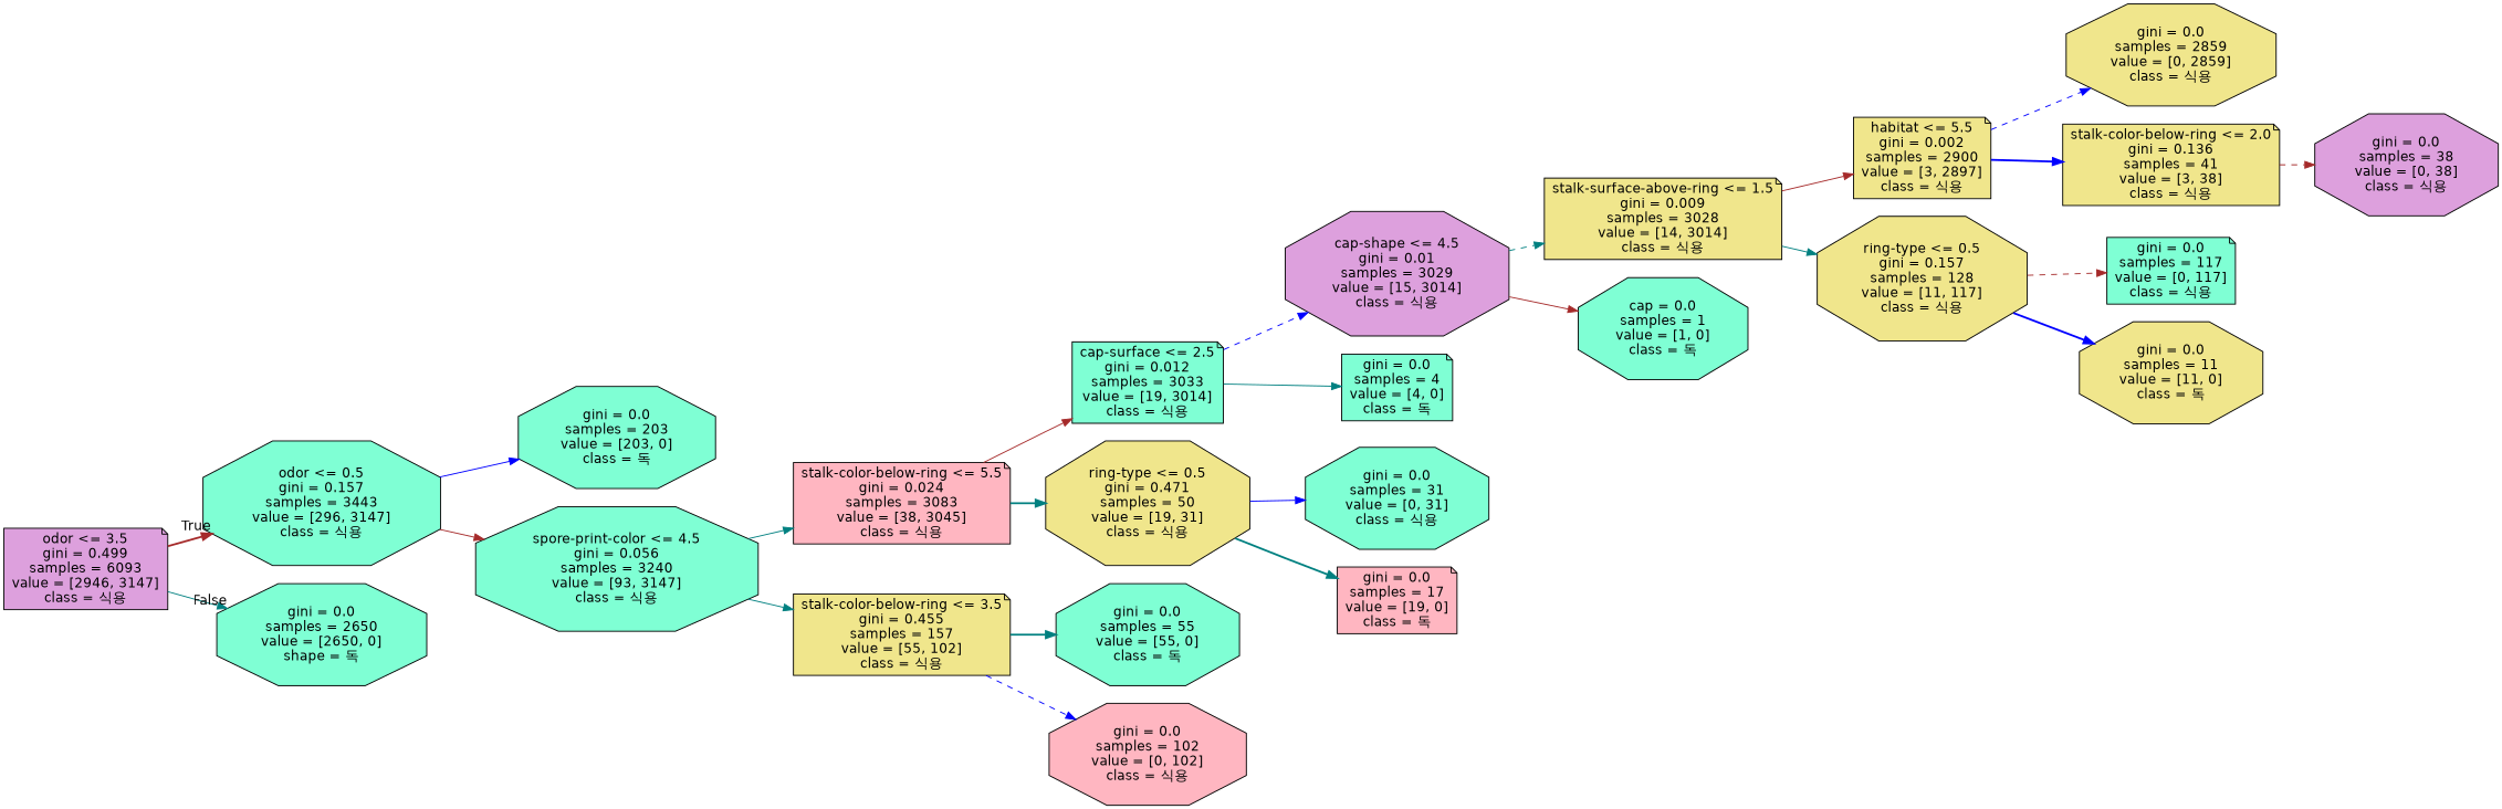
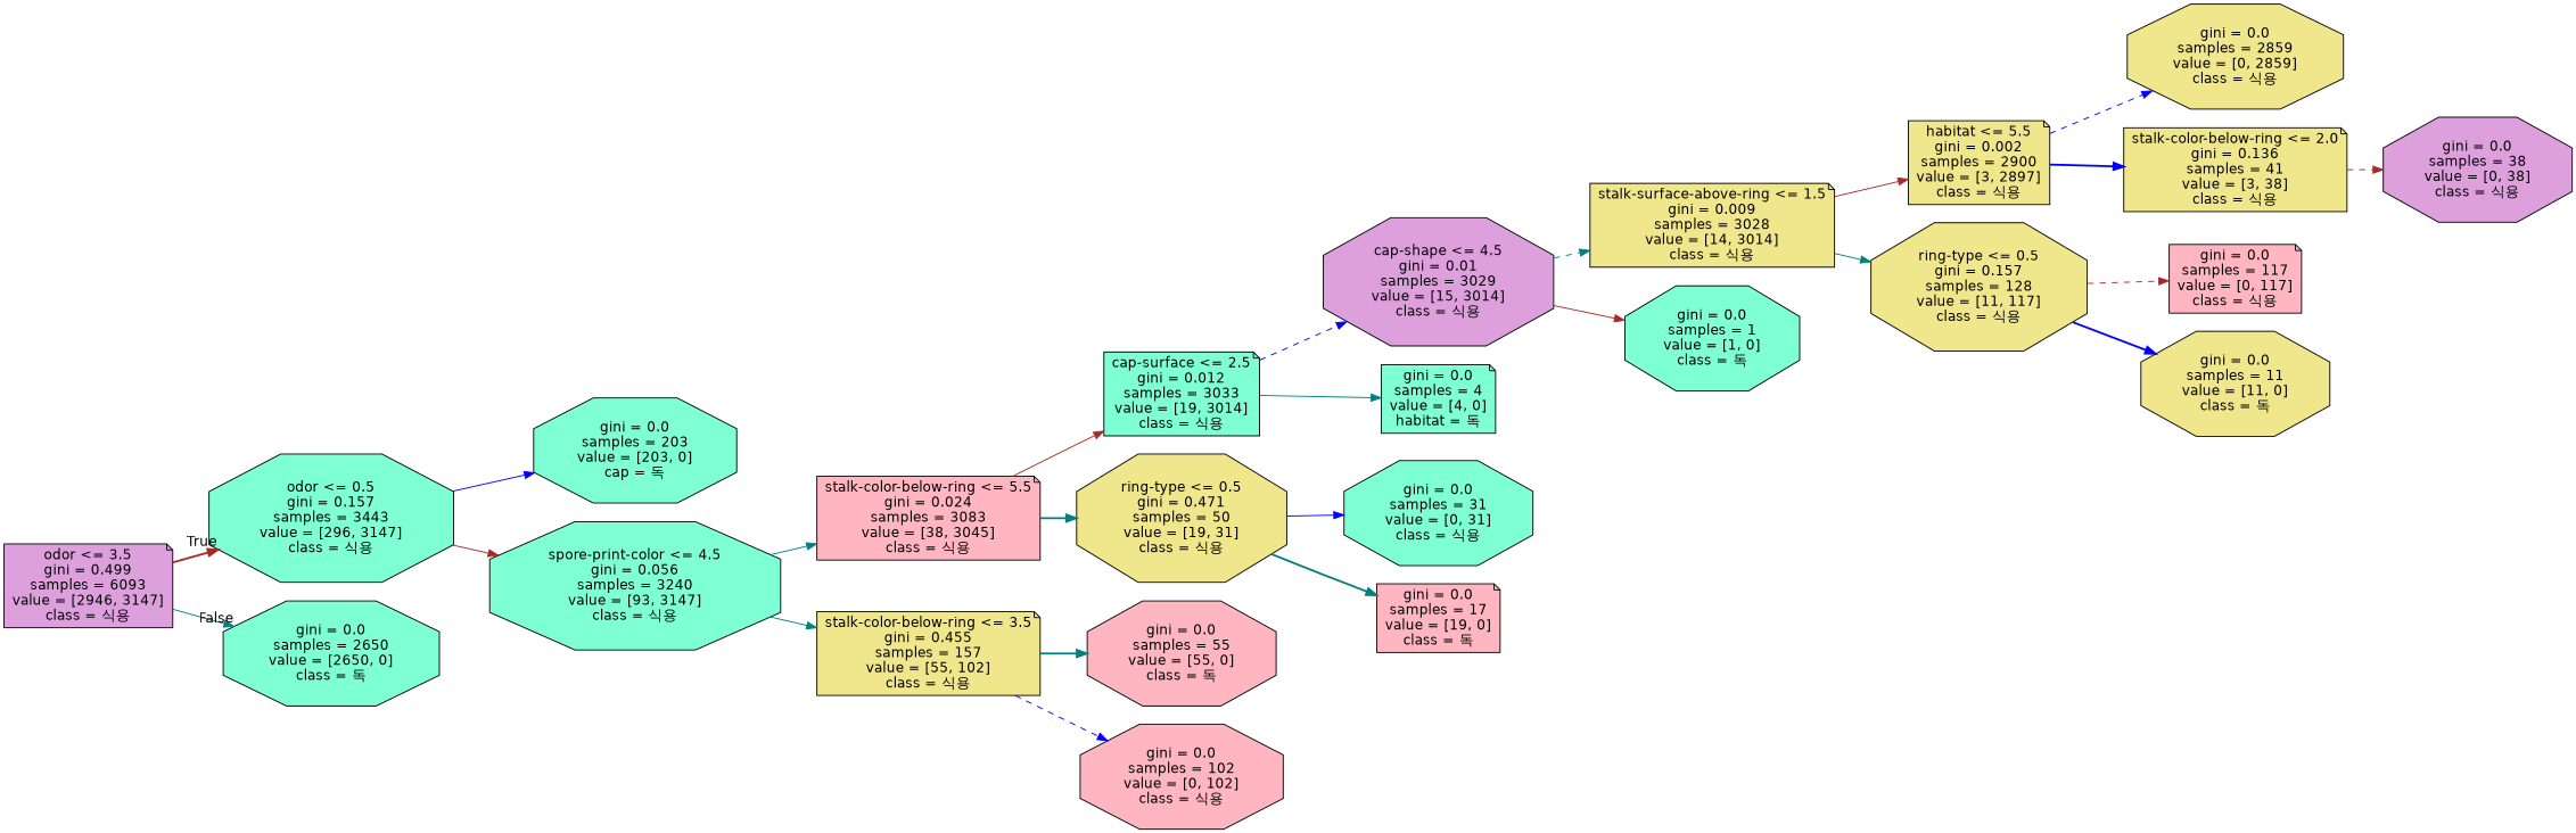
  digraph {
    rankdir=LR
    node [color=black fillcolor=aquamarine fontname=helvetica shape=octagon style=filled]
    edge [color=teal fontname=helvetica style=solid]
    n1 [fillcolor=plum label="odor <= 3.5\ngini = 0.499\nsamples = 6093\nvalue = [2946, 3147]\nclass = 식용" shape=note]
    n2 [label="odor <= 0.5\ngini = 0.157\nsamples = 3443\nvalue = [296, 3147]\nclass = 식용"]
-   n3 [label="gini = 0.0\nsamples = 2650\nvalue = [2650, 0]\nshape = 독"]
-   n4 [label="gini = 0.0\nsamples = 203\nvalue = [203, 0]\nclass = 독"]
+   n3 [label="gini = 0.0\nsamples = 2650\nvalue = [2650, 0]\nclass = 독"]
+   n4 [label="gini = 0.0\nsamples = 203\nvalue = [203, 0]\ncap = 독"]
    n5 [label="spore-print-color <= 4.5\ngini = 0.056\nsamples = 3240\nvalue = [93, 3147]\nclass = 식용"]
    n6 [fillcolor=lightpink label="stalk-color-below-ring <= 5.5\ngini = 0.024\nsamples = 3083\nvalue = [38, 3045]\nclass = 식용" shape=note]
    n7 [fillcolor=khaki label="stalk-color-below-ring <= 3.5\ngini = 0.455\nsamples = 157\nvalue = [55, 102]\nclass = 식용" shape=note]
    n8 [label="cap-surface <= 2.5\ngini = 0.012\nsamples = 3033\nvalue = [19, 3014]\nclass = 식용" shape=note]
    n9 [fillcolor=khaki label="ring-type <= 0.5\ngini = 0.471\nsamples = 50\nvalue = [19, 31]\nclass = 식용"]
-   n10 [label="gini = 0.0\nsamples = 55\nvalue = [55, 0]\nclass = 독"]
+   n10 [fillcolor=lightpink label="gini = 0.0\nsamples = 55\nvalue = [55, 0]\nclass = 독"]
    n11 [fillcolor=lightpink label="gini = 0.0\nsamples = 102\nvalue = [0, 102]\nclass = 식용"]
    n12 [fillcolor=plum label="cap-shape <= 4.5\ngini = 0.01\nsamples = 3029\nvalue = [15, 3014]\nclass = 식용"]
-   n13 [label="gini = 0.0\nsamples = 4\nvalue = [4, 0]\nclass = 독" shape=note]
+   n13 [label="gini = 0.0\nsamples = 4\nvalue = [4, 0]\nhabitat = 독" shape=note]
    n14 [label="gini = 0.0\nsamples = 31\nvalue = [0, 31]\nclass = 식용"]
    n15 [fillcolor=lightpink label="gini = 0.0\nsamples = 17\nvalue = [19, 0]\nclass = 독" shape=note]
    n16 [fillcolor=khaki label="stalk-surface-above-ring <= 1.5\ngini = 0.009\nsamples = 3028\nvalue = [14, 3014]\nclass = 식용" shape=note]
-   n17 [label="cap = 0.0\nsamples = 1\nvalue = [1, 0]\nclass = 독"]
+   n17 [label="gini = 0.0\nsamples = 1\nvalue = [1, 0]\nclass = 독"]
    n18 [fillcolor=khaki label="habitat <= 5.5\ngini = 0.002\nsamples = 2900\nvalue = [3, 2897]\nclass = 식용" shape=note]
    n19 [fillcolor=khaki label="ring-type <= 0.5\ngini = 0.157\nsamples = 128\nvalue = [11, 117]\nclass = 식용"]
    n20 [fillcolor=khaki label="gini = 0.0\nsamples = 2859\nvalue = [0, 2859]\nclass = 식용"]
    n21 [fillcolor=khaki label="stalk-color-below-ring <= 2.0\ngini = 0.136\nsamples = 41\nvalue = [3, 38]\nclass = 식용" shape=note]
-   n22 [label="gini = 0.0\nsamples = 117\nvalue = [0, 117]\nclass = 식용" shape=note]
+   n22 [fillcolor=lightpink label="gini = 0.0\nsamples = 117\nvalue = [0, 117]\nclass = 식용" shape=note]
    n23 [fillcolor=khaki label="gini = 0.0\nsamples = 11\nvalue = [11, 0]\nclass = 독"]
    n24 [fillcolor=plum label="gini = 0.0\nsamples = 38\nvalue = [0, 38]\nclass = 식용"]
    n1 -> n2 [color=brown headlabel=True labelangle=45 labeldistance=2.5 style=bold]
    n1 -> n3 [headlabel=False labelangle=-45 labeldistance=2.5]
    n2 -> n4 [color=blue]
    n2 -> n5 [color=brown]
    n5 -> n6
    n5 -> n7
    n6 -> n8 [color=brown]
    n6 -> n9 [style=bold]
    n7 -> n10 [style=bold]
    n7 -> n11 [color=blue style=dashed]
    n8 -> n12 [color=blue style=dashed]
    n8 -> n13
    n9 -> n14 [color=blue]
    n9 -> n15 [style=bold]
    n12 -> n16 [style=dashed]
    n12 -> n17 [color=brown]
    n16 -> n18 [color=brown]
    n16 -> n19
    n18 -> n20 [color=blue style=dashed]
    n18 -> n21 [color=blue style=bold]
    n19 -> n22 [color=brown style=dashed]
    n19 -> n23 [color=blue style=bold]
    n21 -> n24 [color=brown style=dashed]
  }
